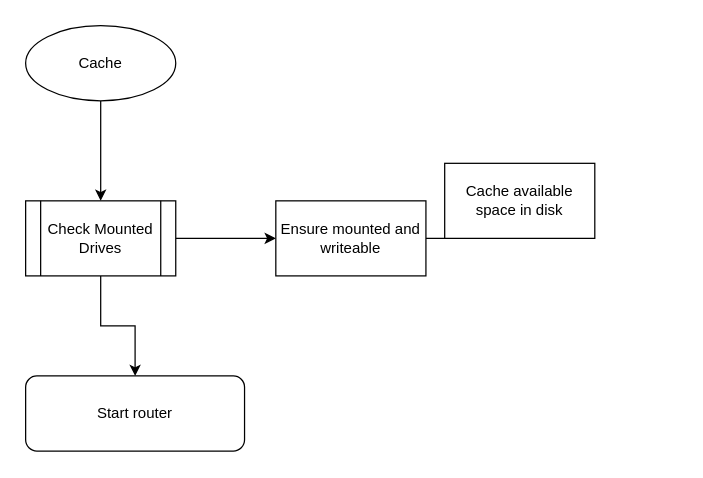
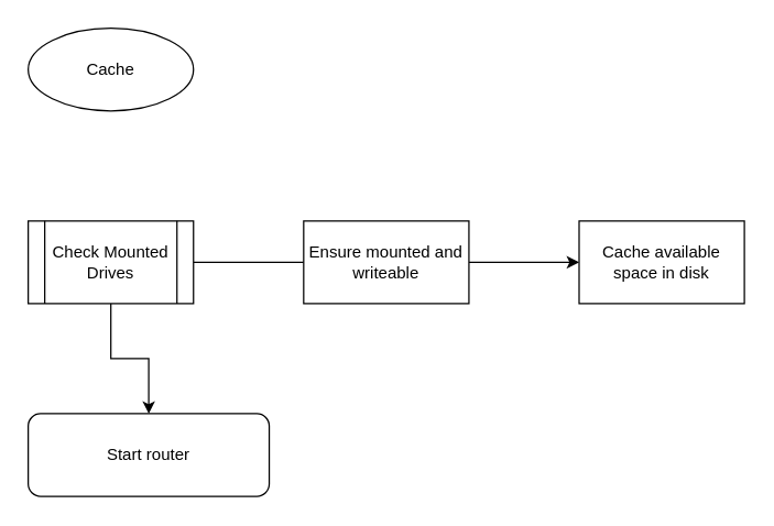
  <mxCell id="0" />
  <mxCell id="1" parent="0" />
- <mxCell id="2" value="" style="edgeStyle=orthogonalEdgeStyle;rounded=0;orthogonalLoop=1;jettySize=auto;html=1;" parent="1" source="3" target="6" edge="1"><mxGeometry relative="1" as="geometry" /></mxCell>
  <mxCell id="3" value="Cache" style="ellipse;whiteSpace=wrap;html=1;fontFamily=Helvetica;fontSize=12;fontColor=rgb(0, 0, 0);align=center;strokeColor=rgb(0, 0, 0);fillColor=rgb(255, 255, 255);" parent="1" vertex="1"><mxGeometry x="20" y="20" width="120" height="60" as="geometry" /></mxCell>
- <mxCell id="4" value="" style="edgeStyle=orthogonalEdgeStyle;rounded=0;orthogonalLoop=1;jettySize=auto;html=1;" edge="1" parent="1" source="6" target="8"><mxGeometry relative="1" as="geometry" /></mxCell>
+ <mxCell id="4" value="" style="edgeStyle=orthogonalEdgeStyle;rounded=0;orthogonalLoop=1;jettySize=auto;html=1;endArrow=none;" edge="1" parent="1" source="6" target="8"><mxGeometry relative="1" as="geometry" /></mxCell>
  <mxCell id="5" value="" style="edgeStyle=orthogonalEdgeStyle;rounded=0;orthogonalLoop=1;jettySize=auto;html=1;" edge="1" parent="1" source="6" target="9"><mxGeometry relative="1" as="geometry" /></mxCell>
  <mxCell id="6" value="Check Mounted Drives" style="shape=process;whiteSpace=wrap;html=1;backgroundOutline=1;fontFamily=Helvetica;fontSize=12;fontColor=rgb(0, 0, 0);align=center;strokeColor=rgb(0, 0, 0);fillColor=rgb(255, 255, 255);" parent="1" vertex="1"><mxGeometry x="20" y="160" width="120" height="60" as="geometry" /></mxCell>
  <mxCell id="7" value="" style="edgeStyle=orthogonalEdgeStyle;rounded=0;orthogonalLoop=1;jettySize=auto;html=1;" edge="1" parent="1" source="8" target="10"><mxGeometry relative="1" as="geometry" /></mxCell>
  <mxCell id="8" value="Ensure mounted and writeable" style="rounded=0;whiteSpace=wrap;html=1;fontFamily=Helvetica;fontSize=12;fontColor=rgb(0, 0, 0);align=center;strokeColor=rgb(0, 0, 0);fillColor=rgb(255, 255, 255);" vertex="1" parent="1"><mxGeometry x="220" y="160" width="120" height="60" as="geometry" /></mxCell>
  <mxCell id="9" value="Start router" style="rounded=1;whiteSpace=wrap;html=1;fontFamily=Helvetica;fontSize=12;fontColor=rgb(0, 0, 0);align=center;strokeColor=rgb(0, 0, 0);fillColor=rgb(255, 255, 255);" vertex="1" parent="1"><mxGeometry x="20" y="300" width="175" height="60" as="geometry" /></mxCell>
- <mxCell id="10" value="Cache available space in disk" style="whiteSpace=wrap;html=1;fillColor=rgb(255, 255, 255);strokeColor=rgb(0, 0, 0);fontColor=rgb(0, 0, 0);" vertex="1" parent="1"><mxGeometry x="355" y="130" width="120" height="60" as="geometry" /></mxCell>
+ <mxCell id="10" value="Cache available space in disk" style="whiteSpace=wrap;html=1;fillColor=rgb(255, 255, 255);strokeColor=rgb(0, 0, 0);fontColor=rgb(0, 0, 0);" vertex="1" parent="1"><mxGeometry x="420" y="160" width="120" height="60" as="geometry" /></mxCell>
